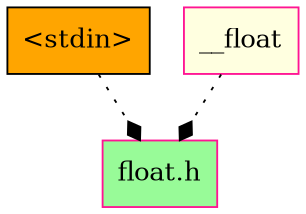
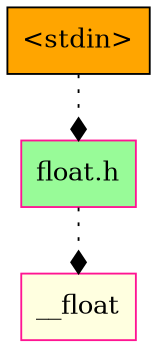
  digraph {
    node [color=deeppink shape=box style=filled]
    edge [arrowhead=diamond style=dotted]
    n1 [color=black fillcolor=orange label="\<stdin\>"]
    n2 [fillcolor=palegreen label="float.h"]
    n3 [fillcolor=lightyellow label=__float]
    n1 -> n2
-   n3 -> n2
+   n2 -> n3
  }
